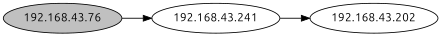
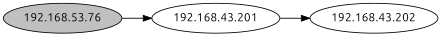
  digraph {
    fontname=Ubuntu
    rankdir=LR
    node [fontname=Ubuntu]
    edge [fontname=Ubuntu]
-   n1 [fillcolor=grey label="192.168.43.76" style=filled]
-   n2 [label="192.168.43.241"]
+   n1 [fillcolor=grey label="192.168.53.76" style=filled]
+   n2 [label="192.168.43.201"]
    n3 [label="192.168.43.202"]
    n1 -> n2
    n2 -> n3
  }
